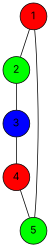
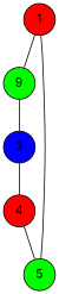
  graph {
    splines=true
    node [fillcolor=red fontname=Inter shape=circle style=filled]
    n1 [label=1]
-   n2 [fillcolor=green label=2]
+   n2 [fillcolor=green label=9]
    n3 [fillcolor=green label=5]
    n4 [fillcolor=blue label=3]
    n5 [label=4]
    n1 -- n2
    n1 -- n3
    n2 -- n4
    n4 -- n5
    n5 -- n3
  }
